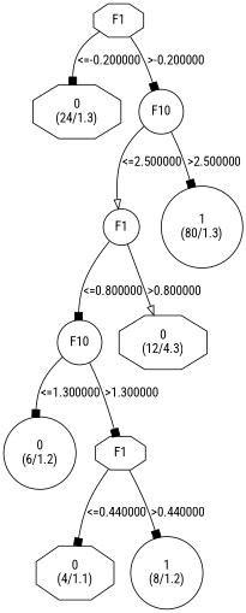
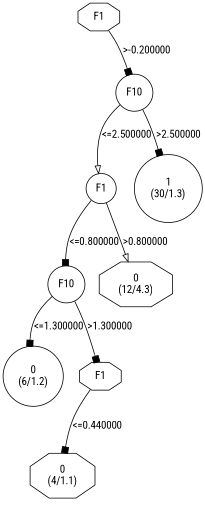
  digraph {
    fontname="Roboto Condensed"
    node [fontname="Roboto Condensed" shape=circle]
    edge [arrowhead=box fontname="Roboto Condensed"]
    n1 [label="F1\n" shape=octagon]
-   n2 [label="0\n(24/1.3)" shape=octagon]
    n3 [label="F10\n"]
    n4 [label="F1\n"]
-   n5 [label="1\n(80/1.3)"]
+   n5 [label="1\n(30/1.3)"]
    n6 [label="F10\n"]
    n7 [label="0\n(12/4.3)" shape=octagon]
    n8 [label="0\n(6/1.2)"]
    n9 [label="F1\n" shape=octagon]
    n10 [label="0\n(4/1.1)" shape=octagon]
-   n11 [label="1\n(8/1.2)"]
-   n1 -> n2 [label="<=-0.200000"]
    n1 -> n3 [label=">-0.200000"]
    n3 -> n4 [arrowhead=onormal label="<=2.500000"]
    n3 -> n5 [label=">2.500000"]
    n4 -> n6 [label="<=0.800000"]
    n4 -> n7 [arrowhead=onormal label=">0.800000"]
    n6 -> n8 [label="<=1.300000"]
    n6 -> n9 [label=">1.300000"]
    n9 -> n10 [label="<=0.440000"]
-   n9 -> n11 [label=">0.440000"]
  }
